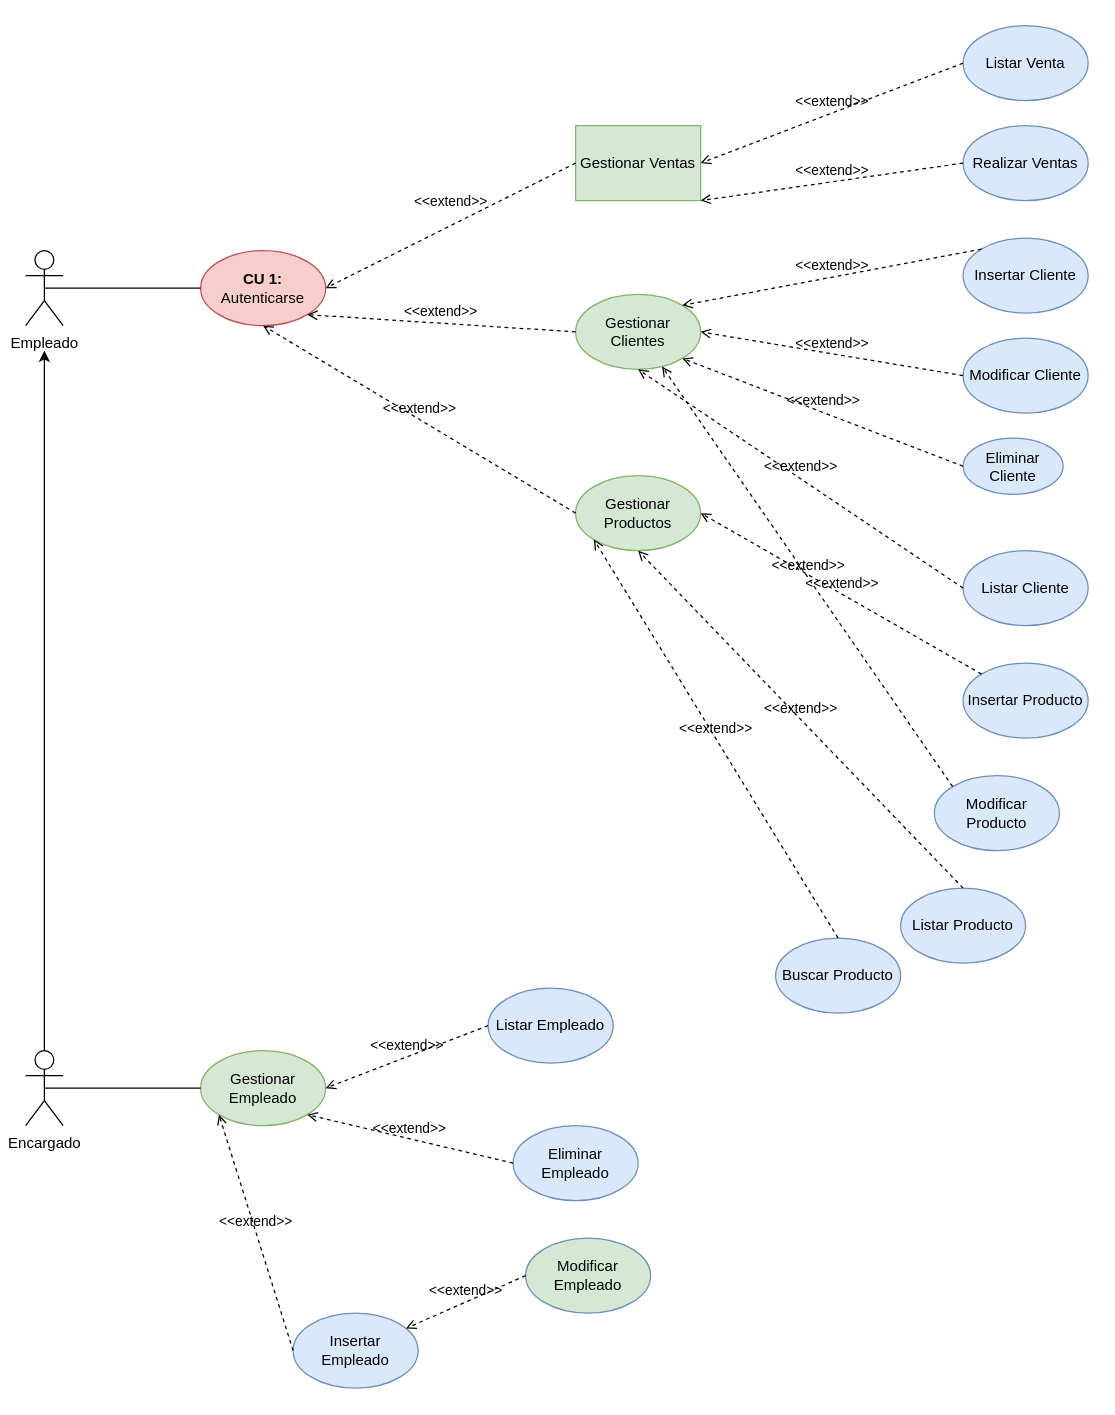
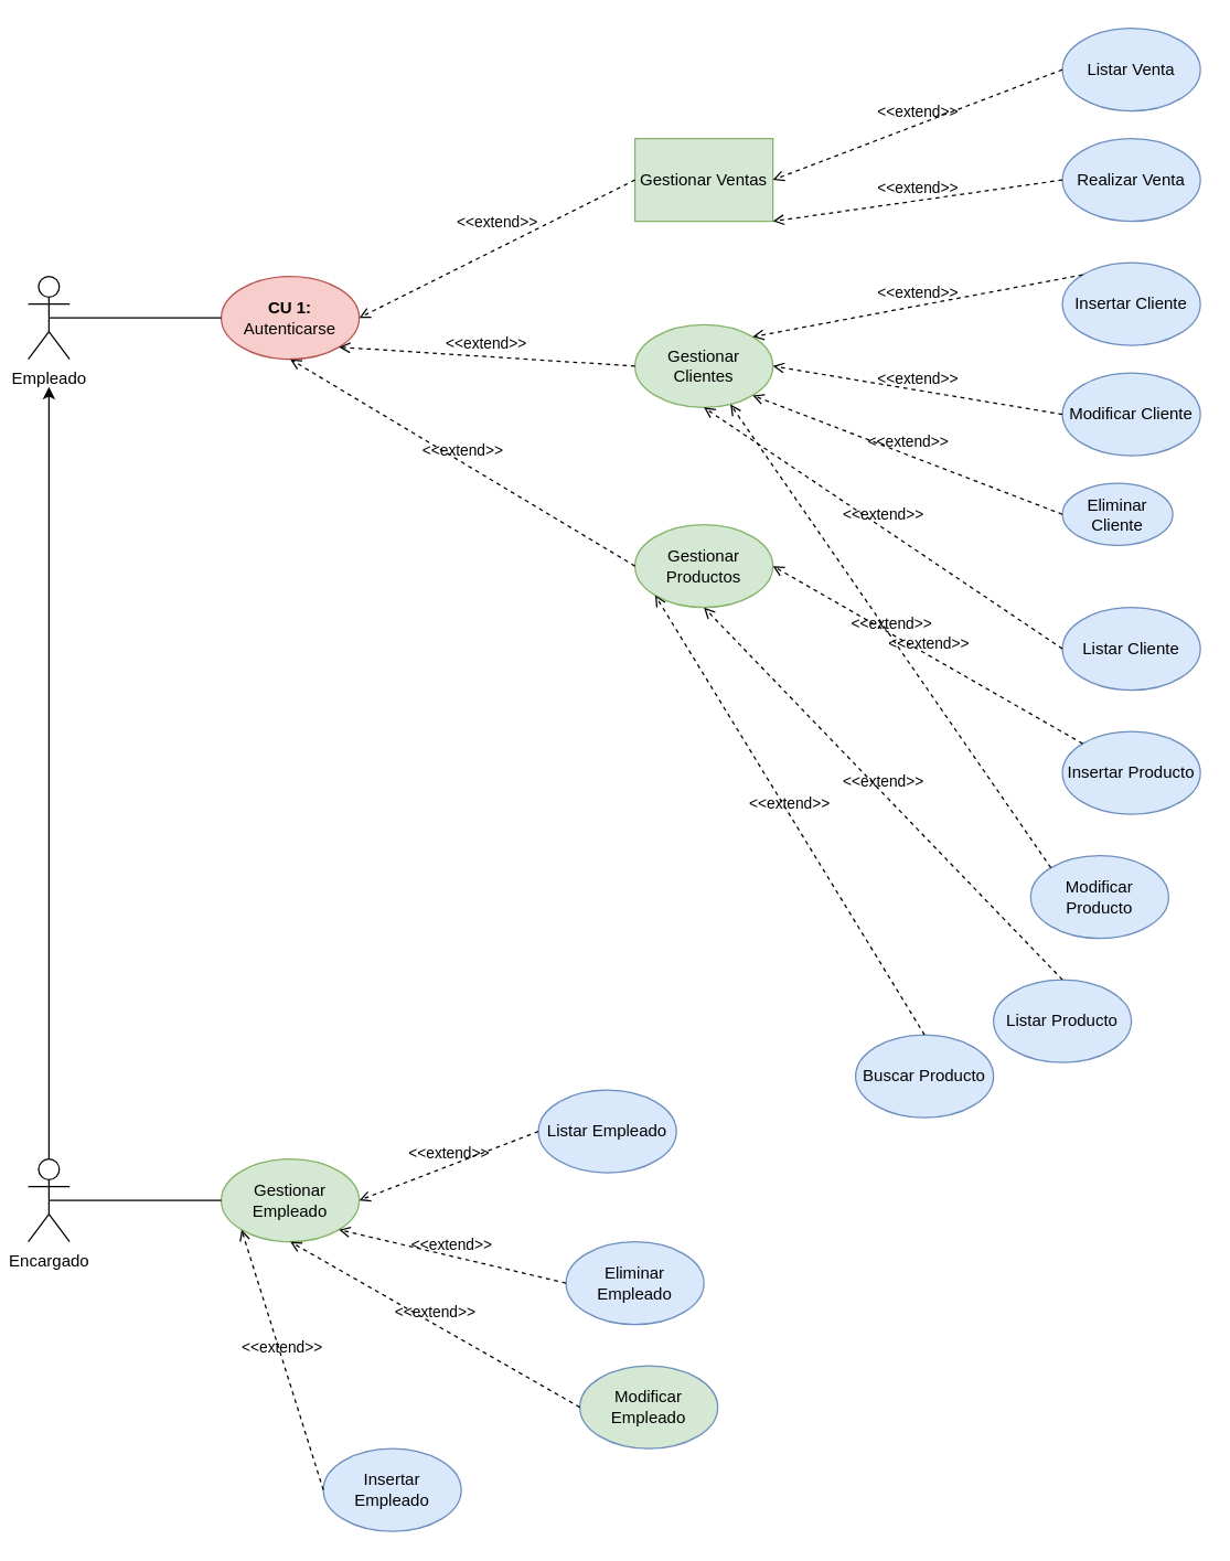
  <mxCell id="0" />
  <mxCell id="1" parent="0" />
  <mxCell id="2" value="Empleado" style="shape=umlActor;verticalLabelPosition=bottom;verticalAlign=top;html=1;outlineConnect=0;" parent="1" vertex="1"><mxGeometry x="20" y="200" width="30" height="60" as="geometry" /></mxCell>
  <mxCell id="3" value="Encargado" style="shape=umlActor;verticalLabelPosition=bottom;verticalAlign=top;html=1;outlineConnect=0;" parent="1" vertex="1"><mxGeometry x="20" y="840" width="30" height="60" as="geometry" /></mxCell>
  <mxCell id="4" value="Gestionar Ventas" style="whiteSpace=wrap;html=1;fillColor=#d5e8d4;strokeColor=#82b366;rounded=0;" parent="1" vertex="1"><mxGeometry x="460" y="100" width="100" height="60" as="geometry" /></mxCell>
  <mxCell id="5" value="Gestionar Clientes" style="ellipse;whiteSpace=wrap;html=1;fillColor=#d5e8d4;strokeColor=#82b366;" parent="1" vertex="1"><mxGeometry x="460" y="235" width="100" height="60" as="geometry" /></mxCell>
  <mxCell id="6" value="Gestionar Productos" style="ellipse;whiteSpace=wrap;html=1;fillColor=#d5e8d4;strokeColor=#82b366;" parent="1" vertex="1"><mxGeometry x="460" y="380" width="100" height="60" as="geometry" /></mxCell>
  <mxCell id="7" value="Gestionar Empleado" style="ellipse;whiteSpace=wrap;html=1;fillColor=#d5e8d4;strokeColor=#82b366;" parent="1" vertex="1"><mxGeometry x="160" y="840" width="100" height="60" as="geometry" /></mxCell>
  <mxCell id="8" value="&lt;b&gt;CU 1:&lt;/b&gt;&lt;br&gt;Autenticarse" style="ellipse;whiteSpace=wrap;html=1;fillColor=#f8cecc;strokeColor=#b85450;" parent="1" vertex="1"><mxGeometry x="160" y="200" width="100" height="60" as="geometry" /></mxCell>
  <mxCell id="9" value="" style="endArrow=classic;html=1;rounded=0;" parent="1" source="3" edge="1"><mxGeometry width="50" height="50" relative="1" as="geometry"><mxPoint x="310" y="450" as="sourcePoint" /><mxPoint x="35" y="280" as="targetPoint" /></mxGeometry></mxCell>
  <mxCell id="10" value="Listar Venta" style="ellipse;whiteSpace=wrap;html=1;fillColor=#dae8fc;strokeColor=#6c8ebf;" parent="1" vertex="1"><mxGeometry x="770" width="100" height="60" as="geometry" y="20" /></mxCell>
- <mxCell id="11" value="Realizar Ventas" style="ellipse;whiteSpace=wrap;html=1;fillColor=#dae8fc;strokeColor=#6c8ebf;" parent="1" vertex="1"><mxGeometry x="770" y="100" width="100" height="60" as="geometry" /></mxCell>
+ <mxCell id="11" value="Realizar Venta" style="ellipse;whiteSpace=wrap;html=1;fillColor=#dae8fc;strokeColor=#6c8ebf;" parent="1" vertex="1"><mxGeometry x="770" y="100" width="100" height="60" as="geometry" /></mxCell>
  <mxCell id="12" value="&lt;div&gt;Insertar Cliente&lt;/div&gt;" style="ellipse;whiteSpace=wrap;html=1;fillColor=#dae8fc;strokeColor=#6c8ebf;" parent="1" vertex="1"><mxGeometry x="770" y="190" width="100" height="60" as="geometry" /></mxCell>
  <mxCell id="13" value="Modificar Cliente" style="ellipse;whiteSpace=wrap;html=1;fillColor=#dae8fc;strokeColor=#6c8ebf;" parent="1" vertex="1"><mxGeometry x="770" y="270" width="100" height="60" as="geometry" /></mxCell>
  <mxCell id="14" value="Eliminar Cliente" style="ellipse;whiteSpace=wrap;html=1;fillColor=#dae8fc;strokeColor=#6c8ebf;" parent="1" vertex="1"><mxGeometry x="770" y="350" width="80" height="45" as="geometry" /></mxCell>
  <mxCell id="15" value="Listar Cliente" style="ellipse;whiteSpace=wrap;html=1;fillColor=#dae8fc;strokeColor=#6c8ebf;" vertex="1" parent="1"><mxGeometry x="770" y="440" width="100" height="60" as="geometry" /></mxCell>
  <mxCell id="16" value="Insertar Producto" style="ellipse;whiteSpace=wrap;html=1;fillColor=#dae8fc;strokeColor=#6c8ebf;" vertex="1" parent="1"><mxGeometry x="770" y="530" width="100" height="60" as="geometry" /></mxCell>
  <mxCell id="17" value="Modificar Producto" style="ellipse;whiteSpace=wrap;html=1;fillColor=#dae8fc;strokeColor=#6c8ebf;" vertex="1" parent="1"><mxGeometry x="747" y="620" width="100" height="60" as="geometry" /></mxCell>
  <mxCell id="18" value="Listar Producto" style="ellipse;whiteSpace=wrap;html=1;fillColor=#dae8fc;strokeColor=#6c8ebf;" vertex="1" parent="1"><mxGeometry x="720" y="710" width="100" height="60" as="geometry" /></mxCell>
  <mxCell id="19" value="Buscar Producto" style="ellipse;whiteSpace=wrap;html=1;fillColor=#dae8fc;strokeColor=#6c8ebf;" vertex="1" parent="1"><mxGeometry x="620" y="750" width="100" height="60" as="geometry" /></mxCell>
  <mxCell id="20" value="Insertar Empleado" style="ellipse;whiteSpace=wrap;html=1;fillColor=#dae8fc;strokeColor=#6c8ebf;" vertex="1" parent="1"><mxGeometry x="234" y="1050" width="100" height="60" as="geometry" /></mxCell>
  <mxCell id="21" value="Modificar Empleado" style="ellipse;whiteSpace=wrap;html=1;fillColor=#d5e8d4;strokeColor=#6c8ebf;" vertex="1" parent="1"><mxGeometry x="420" y="990" width="100" height="60" as="geometry" /></mxCell>
  <mxCell id="22" value="Eliminar Empleado" style="ellipse;whiteSpace=wrap;html=1;fillColor=#dae8fc;strokeColor=#6c8ebf;" vertex="1" parent="1"><mxGeometry x="410" y="900" width="100" height="60" as="geometry" /></mxCell>
  <mxCell id="23" value="Listar Empleado" style="ellipse;whiteSpace=wrap;html=1;fillColor=#dae8fc;strokeColor=#6c8ebf;" vertex="1" parent="1"><mxGeometry x="390" y="790" width="100" height="60" as="geometry" /></mxCell>
  <mxCell id="24" value="" style="endArrow=none;html=1;rounded=0;entryX=0;entryY=0.5;entryDx=0;entryDy=0;exitX=0.5;exitY=0.5;exitDx=0;exitDy=0;exitPerimeter=0;" edge="1" parent="1" source="2" target="8"><mxGeometry width="50" height="50" relative="1" as="geometry"><mxPoint x="180" y="360" as="sourcePoint" /><mxPoint x="230" y="310" as="targetPoint" /></mxGeometry></mxCell>
  <mxCell id="25" value="&amp;lt;&amp;lt;extend&amp;gt;&amp;gt;" style="html=1;verticalAlign=bottom;labelBackgroundColor=none;endArrow=open;endFill=0;dashed=1;rounded=0;exitX=0;exitY=0.5;exitDx=0;exitDy=0;entryX=1;entryY=1;entryDx=0;entryDy=0;" edge="1" parent="1" source="11" target="4"><mxGeometry width="160" relative="1" as="geometry"><mxPoint x="630" y="235" as="sourcePoint" /><mxPoint x="790" y="235" as="targetPoint" /></mxGeometry></mxCell>
  <mxCell id="26" value="&amp;lt;&amp;lt;extend&amp;gt;&amp;gt;" style="html=1;verticalAlign=bottom;labelBackgroundColor=none;endArrow=open;endFill=0;dashed=1;rounded=0;exitX=0.5;exitY=0;exitDx=0;exitDy=0;entryX=0;entryY=1;entryDx=0;entryDy=0;" edge="1" parent="1" source="19" target="6"><mxGeometry width="160" relative="1" as="geometry"><mxPoint x="510" y="710" as="sourcePoint" /><mxPoint x="670" y="710" as="targetPoint" /></mxGeometry></mxCell>
  <mxCell id="27" value="&amp;lt;&amp;lt;extend&amp;gt;&amp;gt;" style="html=1;verticalAlign=bottom;labelBackgroundColor=none;endArrow=open;endFill=0;dashed=1;rounded=0;exitX=0;exitY=0.5;exitDx=0;exitDy=0;entryX=1;entryY=0.5;entryDx=0;entryDy=0;" edge="1" parent="1" source="4" target="8"><mxGeometry x="-0.04" y="-9" width="160" relative="1" as="geometry"><mxPoint x="450" y="200" as="sourcePoint" /><mxPoint x="610" y="200" as="targetPoint" /><mxPoint as="offset" /></mxGeometry></mxCell>
  <mxCell id="28" value="&amp;lt;&amp;lt;extend&amp;gt;&amp;gt;" style="html=1;verticalAlign=bottom;labelBackgroundColor=none;endArrow=open;endFill=0;dashed=1;rounded=0;exitX=0;exitY=0.5;exitDx=0;exitDy=0;entryX=1;entryY=0.5;entryDx=0;entryDy=0;" edge="1" parent="1" source="10" target="4"><mxGeometry width="160" relative="1" as="geometry"><mxPoint x="710" y="110" as="sourcePoint" /><mxPoint x="870" y="110" as="targetPoint" /></mxGeometry></mxCell>
  <mxCell id="29" value="&amp;lt;&amp;lt;extend&amp;gt;&amp;gt;" style="html=1;verticalAlign=bottom;labelBackgroundColor=none;endArrow=open;endFill=0;dashed=1;rounded=0;exitX=0;exitY=0;exitDx=0;exitDy=0;entryX=1;entryY=0;entryDx=0;entryDy=0;" edge="1" parent="1" source="12" target="5"><mxGeometry width="160" relative="1" as="geometry"><mxPoint x="830" y="200" as="sourcePoint" /><mxPoint x="990" y="200" as="targetPoint" /></mxGeometry></mxCell>
  <mxCell id="30" value="&amp;lt;&amp;lt;extend&amp;gt;&amp;gt;" style="html=1;verticalAlign=bottom;labelBackgroundColor=none;endArrow=open;endFill=0;dashed=1;rounded=0;exitX=0;exitY=0.5;exitDx=0;exitDy=0;entryX=1;entryY=0.5;entryDx=0;entryDy=0;" edge="1" parent="1" source="13" target="5"><mxGeometry width="160" relative="1" as="geometry"><mxPoint x="710" y="300" as="sourcePoint" /><mxPoint x="870" y="300" as="targetPoint" /></mxGeometry></mxCell>
  <mxCell id="31" value="&amp;lt;&amp;lt;extend&amp;gt;&amp;gt;" style="html=1;verticalAlign=bottom;labelBackgroundColor=none;endArrow=open;endFill=0;dashed=1;rounded=0;exitX=0;exitY=0.5;exitDx=0;exitDy=0;entryX=1;entryY=1;entryDx=0;entryDy=0;" edge="1" parent="1" source="14" target="5"><mxGeometry width="160" relative="1" as="geometry"><mxPoint x="780" y="390" as="sourcePoint" /><mxPoint x="940" y="390" as="targetPoint" /></mxGeometry></mxCell>
  <mxCell id="32" value="&amp;lt;&amp;lt;extend&amp;gt;&amp;gt;" style="html=1;verticalAlign=bottom;labelBackgroundColor=none;endArrow=open;endFill=0;dashed=1;rounded=0;exitX=0;exitY=0.5;exitDx=0;exitDy=0;entryX=0.5;entryY=1;entryDx=0;entryDy=0;" edge="1" parent="1" source="15" target="5"><mxGeometry width="160" relative="1" as="geometry"><mxPoint x="780" y="470" as="sourcePoint" /><mxPoint x="940" y="470" as="targetPoint" /></mxGeometry></mxCell>
  <mxCell id="33" value="&amp;lt;&amp;lt;extend&amp;gt;&amp;gt;" style="html=1;verticalAlign=bottom;labelBackgroundColor=none;endArrow=open;endFill=0;dashed=1;rounded=0;exitX=0;exitY=0;exitDx=0;exitDy=0;entryX=1;entryY=0.5;entryDx=0;entryDy=0;" edge="1" parent="1" source="16" target="6"><mxGeometry width="160" relative="1" as="geometry"><mxPoint x="850" y="540" as="sourcePoint" /><mxPoint x="1010" y="540" as="targetPoint" /></mxGeometry></mxCell>
  <mxCell id="34" value="&amp;lt;&amp;lt;extend&amp;gt;&amp;gt;" style="html=1;verticalAlign=bottom;labelBackgroundColor=none;endArrow=open;endFill=0;dashed=1;rounded=0;exitX=0;exitY=0;exitDx=0;exitDy=0;" edge="1" parent="1" source="17" target="5"><mxGeometry width="160" relative="1" as="geometry"><mxPoint x="760" y="670" as="sourcePoint" /><mxPoint x="920" y="670" as="targetPoint" /></mxGeometry></mxCell>
  <mxCell id="35" value="&amp;lt;&amp;lt;extend&amp;gt;&amp;gt;" style="html=1;verticalAlign=bottom;labelBackgroundColor=none;endArrow=open;endFill=0;dashed=1;rounded=0;exitX=0.5;exitY=0;exitDx=0;exitDy=0;entryX=0.5;entryY=1;entryDx=0;entryDy=0;" edge="1" parent="1" source="18" target="6"><mxGeometry width="160" relative="1" as="geometry"><mxPoint x="640" y="690" as="sourcePoint" /><mxPoint x="800" y="690" as="targetPoint" /></mxGeometry></mxCell>
  <mxCell id="36" value="&amp;lt;&amp;lt;extend&amp;gt;&amp;gt;" style="html=1;verticalAlign=bottom;labelBackgroundColor=none;endArrow=open;endFill=0;dashed=1;rounded=0;exitX=0;exitY=0.5;exitDx=0;exitDy=0;entryX=1;entryY=0.5;entryDx=0;entryDy=0;" edge="1" parent="1" source="23" target="7"><mxGeometry width="160" relative="1" as="geometry"><mxPoint x="360" y="830" as="sourcePoint" /><mxPoint x="520" y="830" as="targetPoint" /></mxGeometry></mxCell>
  <mxCell id="37" value="" style="endArrow=none;html=1;rounded=0;entryX=0;entryY=0.5;entryDx=0;entryDy=0;exitX=0.5;exitY=0.5;exitDx=0;exitDy=0;exitPerimeter=0;" edge="1" parent="1" source="3" target="7"><mxGeometry width="50" height="50" relative="1" as="geometry"><mxPoint x="100" y="910" as="sourcePoint" /><mxPoint x="150" y="860" as="targetPoint" /></mxGeometry></mxCell>
  <mxCell id="38" value="&amp;lt;&amp;lt;extend&amp;gt;&amp;gt;" style="html=1;verticalAlign=bottom;labelBackgroundColor=none;endArrow=open;endFill=0;dashed=1;rounded=0;exitX=0;exitY=0.5;exitDx=0;exitDy=0;entryX=1;entryY=1;entryDx=0;entryDy=0;" edge="1" parent="1" source="5" target="8"><mxGeometry width="160" relative="1" as="geometry"><mxPoint x="350" y="310" as="sourcePoint" /><mxPoint x="510" y="310" as="targetPoint" /></mxGeometry></mxCell>
  <mxCell id="39" value="&amp;lt;&amp;lt;extend&amp;gt;&amp;gt;" style="html=1;verticalAlign=bottom;labelBackgroundColor=none;endArrow=open;endFill=0;dashed=1;rounded=0;entryX=0.5;entryY=1;entryDx=0;entryDy=0;exitX=0;exitY=0.5;exitDx=0;exitDy=0;" edge="1" parent="1" source="6" target="8"><mxGeometry width="160" relative="1" as="geometry"><mxPoint x="300" y="360" as="sourcePoint" /><mxPoint x="460" y="360" as="targetPoint" /></mxGeometry></mxCell>
  <mxCell id="40" value="&amp;lt;&amp;lt;extend&amp;gt;&amp;gt;" style="html=1;verticalAlign=bottom;labelBackgroundColor=none;endArrow=open;endFill=0;dashed=1;rounded=0;exitX=0;exitY=0.5;exitDx=0;exitDy=0;entryX=1;entryY=1;entryDx=0;entryDy=0;" edge="1" parent="1" source="22" target="7"><mxGeometry width="160" relative="1" as="geometry"><mxPoint x="510" y="850" as="sourcePoint" /><mxPoint x="670" y="850" as="targetPoint" /></mxGeometry></mxCell>
- <mxCell id="41" value="&amp;lt;&amp;lt;extend&amp;gt;&amp;gt;" style="html=1;verticalAlign=bottom;labelBackgroundColor=none;endArrow=open;endFill=0;dashed=1;rounded=0;exitX=0;exitY=0.5;exitDx=0;exitDy=0;" edge="1" parent="1" source="21" target="20"><mxGeometry width="160" relative="1" as="geometry"><mxPoint x="630" y="1040" as="sourcePoint" /><mxPoint x="790" y="1040" as="targetPoint" /></mxGeometry></mxCell>
+ <mxCell id="41" value="&amp;lt;&amp;lt;extend&amp;gt;&amp;gt;" style="html=1;verticalAlign=bottom;labelBackgroundColor=none;endArrow=open;endFill=0;dashed=1;rounded=0;exitX=0;exitY=0.5;exitDx=0;exitDy=0;entryX=0.5;entryY=1;entryDx=0;entryDy=0;" edge="1" parent="1" source="21" target="7"><mxGeometry width="160" relative="1" as="geometry"><mxPoint x="630" y="1040" as="sourcePoint" /><mxPoint x="790" y="1040" as="targetPoint" /></mxGeometry></mxCell>
  <mxCell id="42" value="&amp;lt;&amp;lt;extend&amp;gt;&amp;gt;" style="html=1;verticalAlign=bottom;labelBackgroundColor=none;endArrow=open;endFill=0;dashed=1;rounded=0;exitX=0;exitY=0.5;exitDx=0;exitDy=0;entryX=0;entryY=1;entryDx=0;entryDy=0;" edge="1" parent="1" source="20" target="7"><mxGeometry width="160" relative="1" as="geometry"><mxPoint x="340" y="1090" as="sourcePoint" /><mxPoint x="500" y="1090" as="targetPoint" /></mxGeometry></mxCell>
